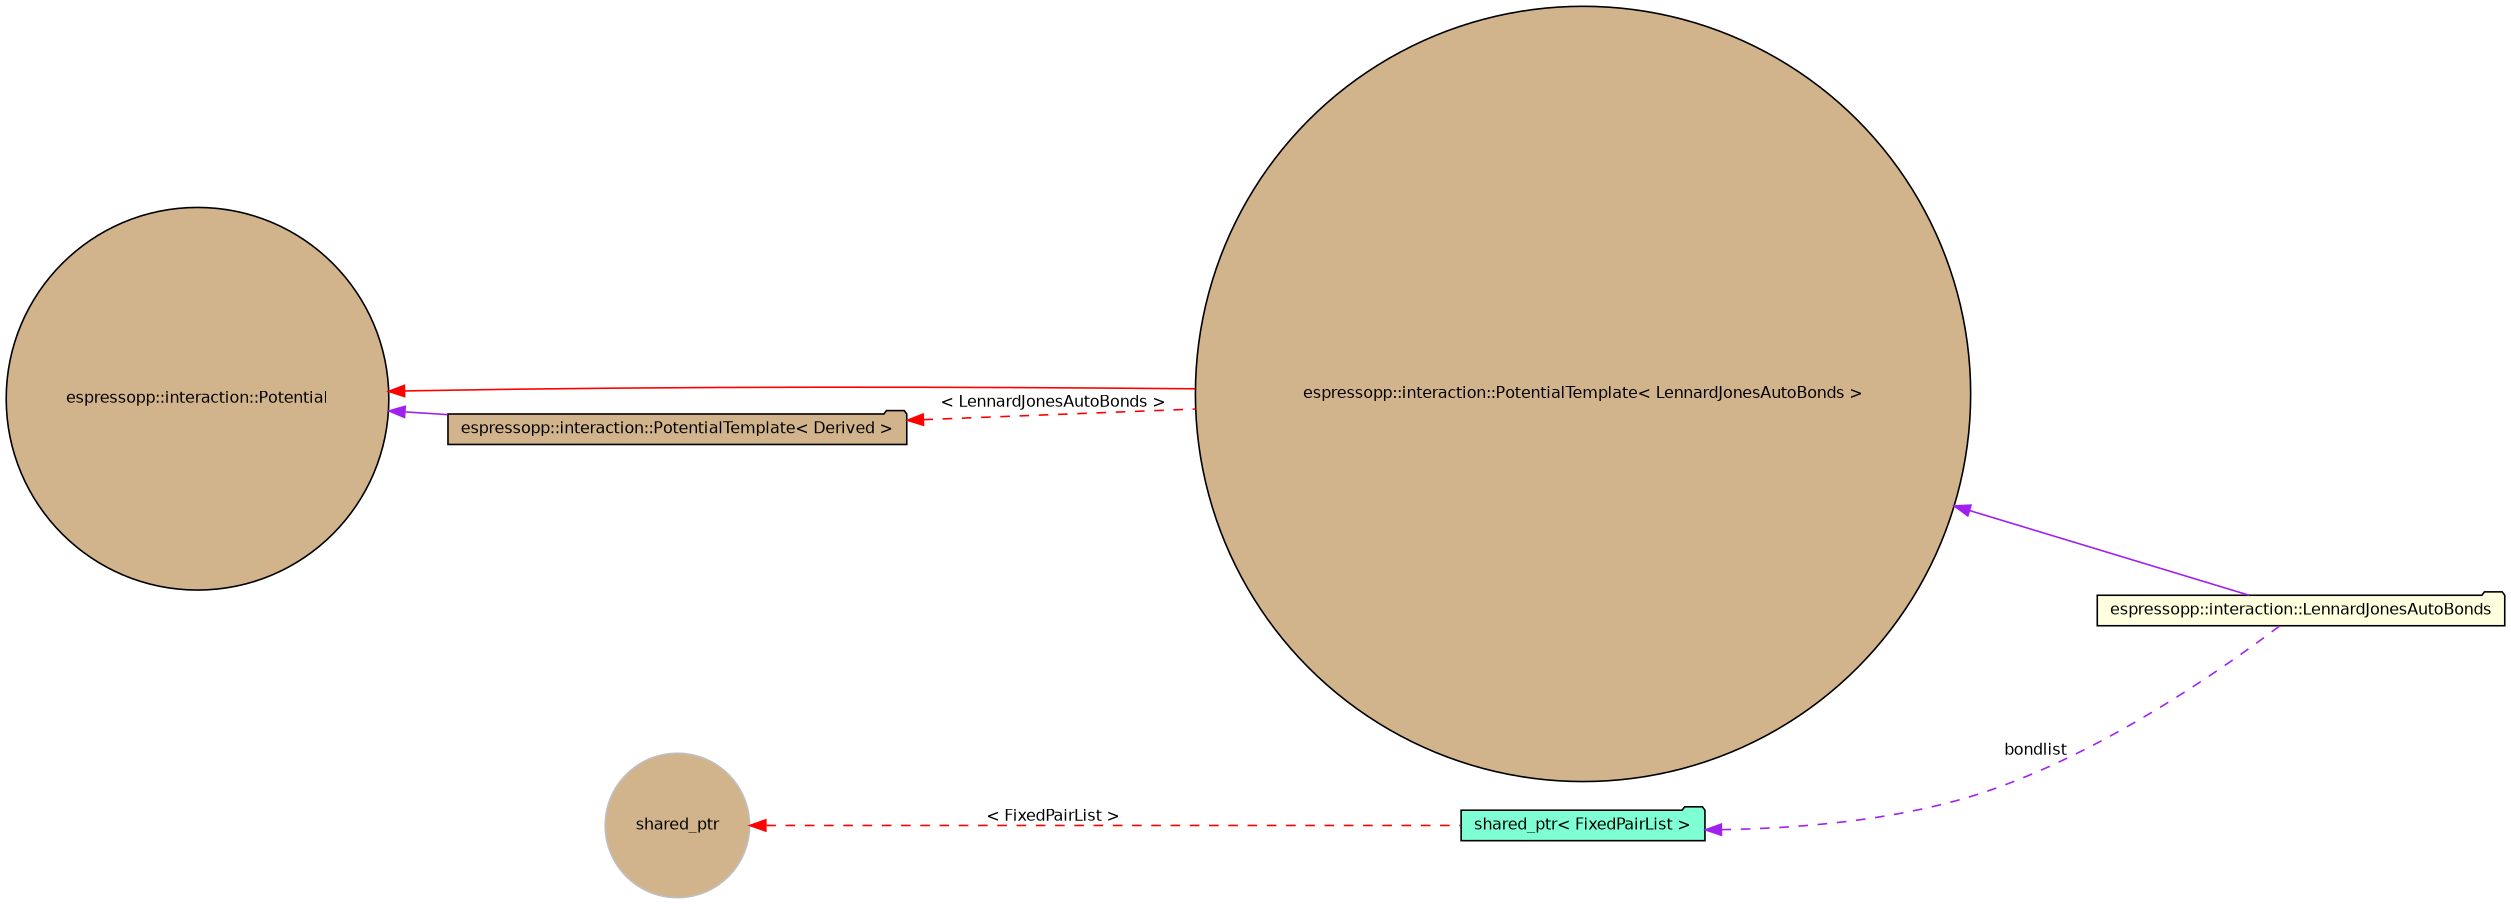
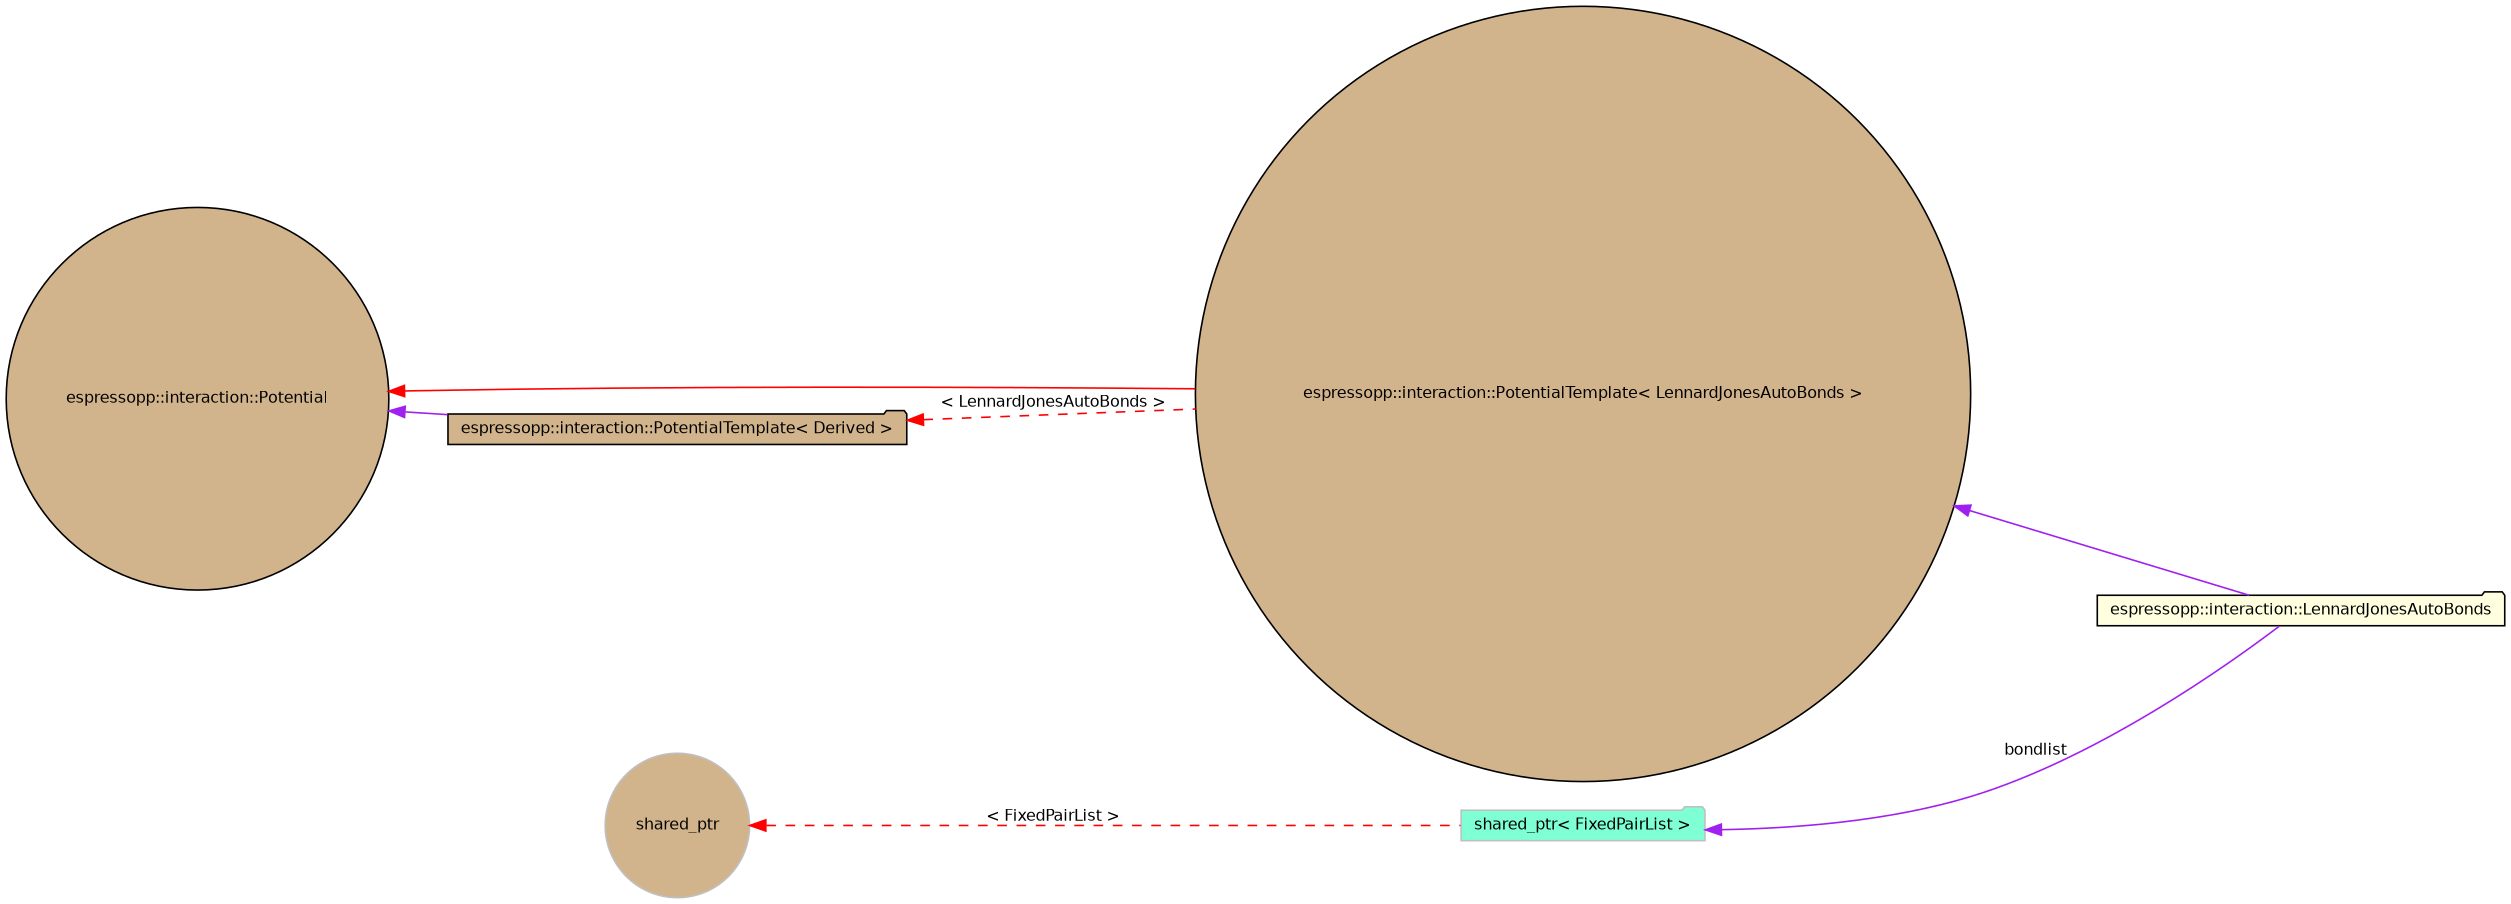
  digraph {
    rankdir=LR
    node [color=black fillcolor=tan fontname=Helvetica fontsize=10 shape=folder style=filled]
    edge [color=purple dir=back fontname=Helvetica fontsize=10 labelfontname=Helvetica labelfontsize=10 style=solid]
    n1 [fillcolor=lightyellow fontcolor=black height=0.2 label="espressopp::interaction::LennardJonesAutoBonds" width=0.4]
    n2 [height=0.2 label="espressopp::interaction::PotentialTemplate\< LennardJonesAutoBonds \>" shape=circle width=0.4]
    n3 [height=0.2 label="espressopp::interaction::Potential" shape=circle width=0.4]
    n4 [height=0.2 label="espressopp::interaction::PotentialTemplate\< Derived \>" width=0.4]
-   n5 [fillcolor=aquamarine height=0.2 label="shared_ptr\< FixedPairList \>" width=0.4]
+   n5 [color=grey75 fillcolor=aquamarine height=0.2 label="shared_ptr\< FixedPairList \>" width=0.4]
    n6 [color=grey75 height=0.2 label=shared_ptr shape=circle width=0.4]
    n2 -> n1
    n3 -> n2 [color=red]
    n3 -> n4
    n4 -> n2 [color=red label=" \< LennardJonesAutoBonds \>" style=dashed]
-   n5 -> n1 [label=" bondlist" style=dashed]
+   n5 -> n1 [label=" bondlist"]
    n6 -> n5 [color=red label=" \< FixedPairList \>" style=dashed]
  }
